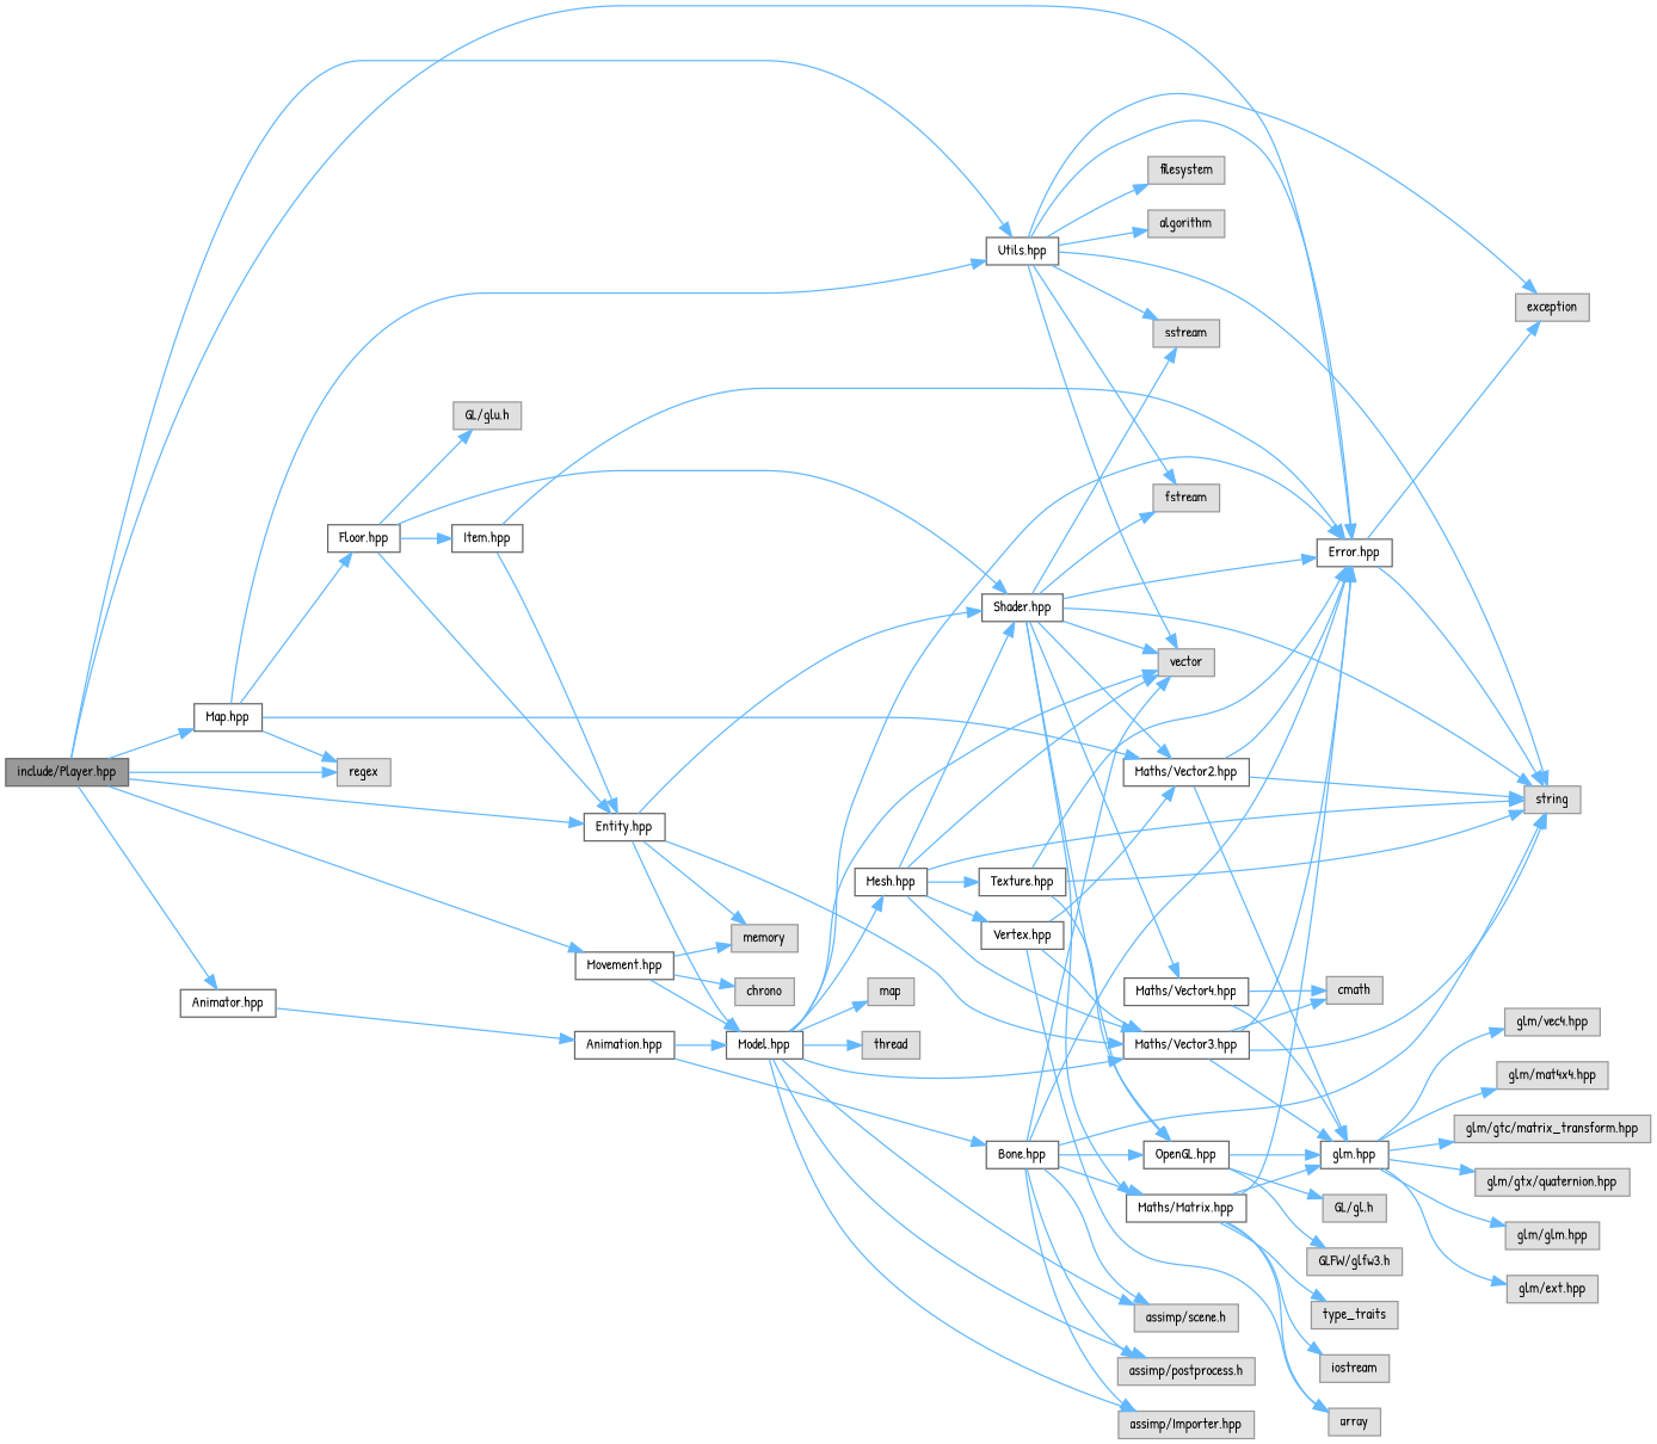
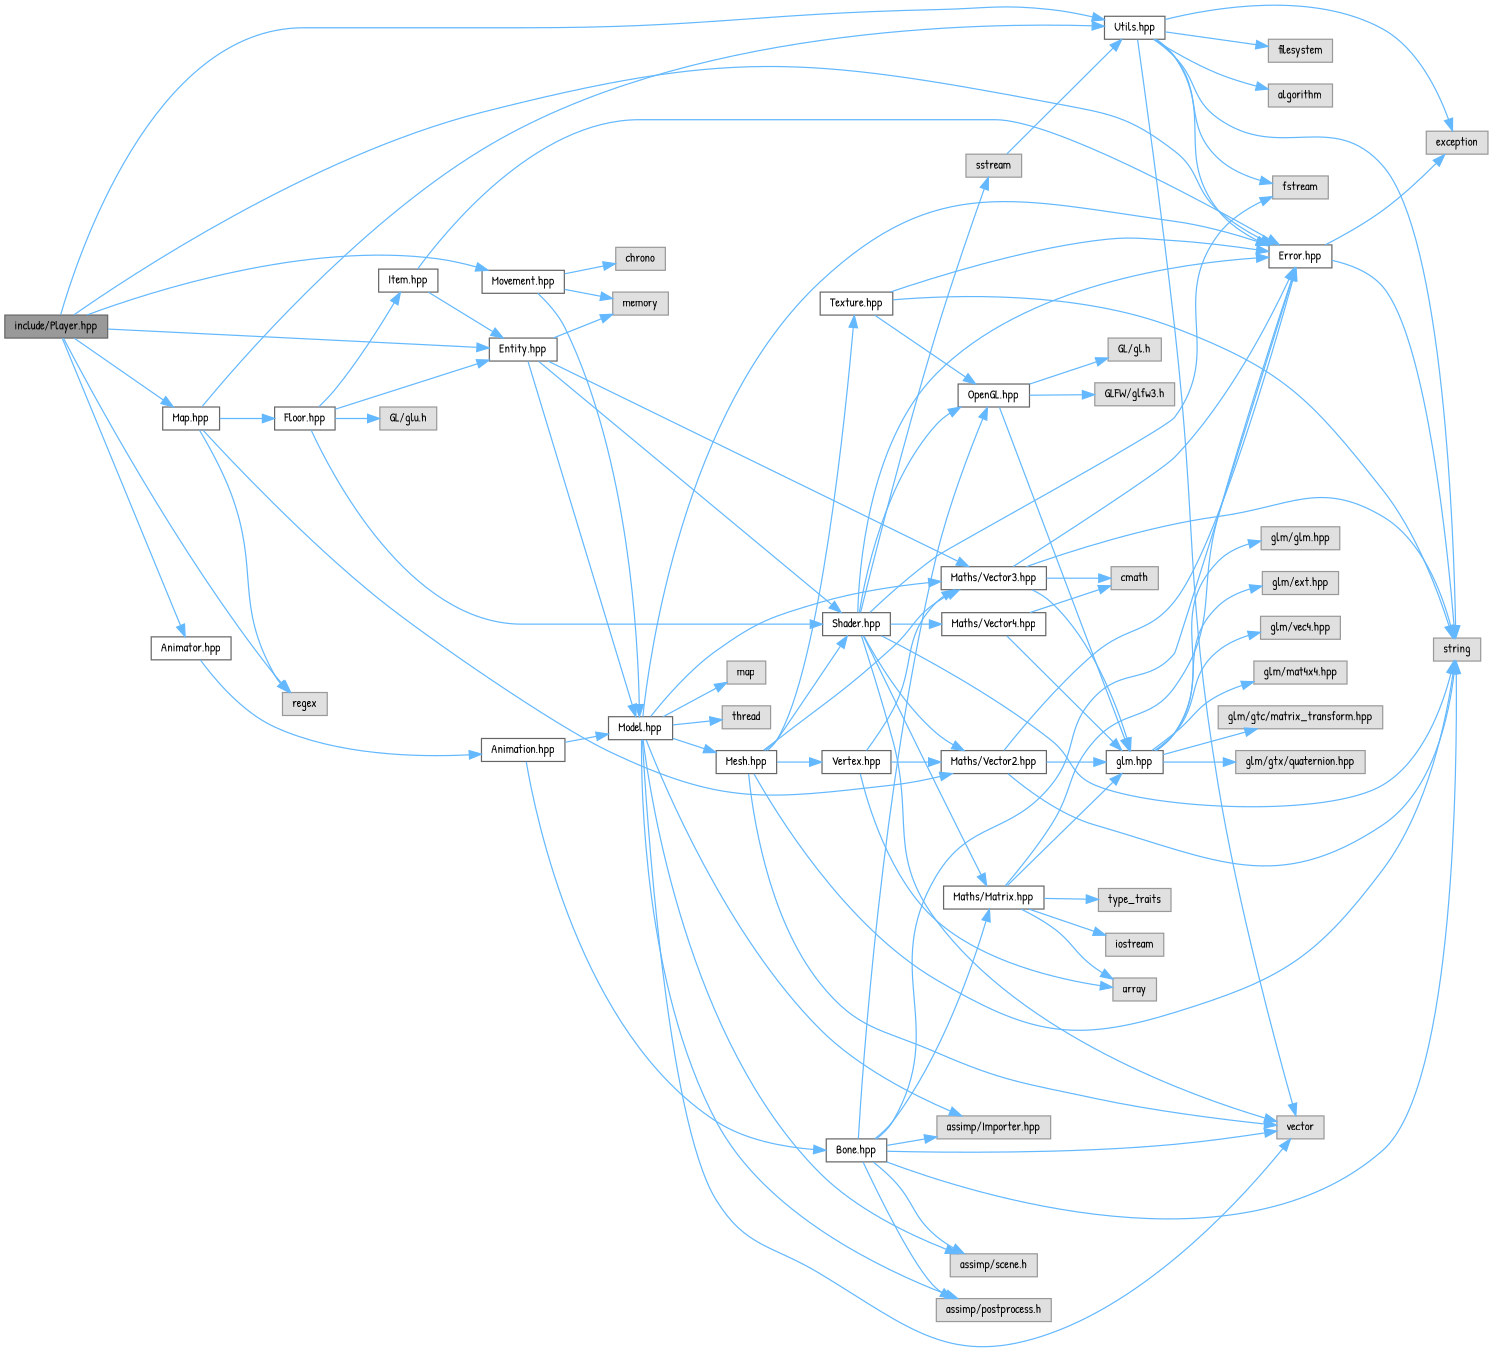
  digraph {
    fontname="Patrick Hand"
    rankdir=LR
    node [color=grey60 fillcolor="#E0E0E0" fontname="Patrick Hand" fontsize=10 shape=box style=filled]
    edge [color=steelblue1 fontname="Patrick Hand" fontsize=10 labelfontname=Helvetica labelfontsize=10 style=solid]
    n1 [color=gray40 fillcolor=grey60 fontcolor=black height=0.2 label="include/Player.hpp" width=0.4]
    n2 [color=grey40 fillcolor=white height=0.2 label="Animator.hpp" width=0.4]
    n3 [color=grey40 fillcolor=white height=0.2 label="Error.hpp" width=0.4]
    n4 [color=grey40 fillcolor=white height=0.2 label="Entity.hpp" width=0.4]
    n5 [color=grey40 fillcolor=white height=0.2 label="Map.hpp" width=0.4]
    n6 [color=grey40 fillcolor=white height=0.2 label="Utils.hpp" width=0.4]
    n7 [height=0.2 label=regex width=0.4]
    n8 [color=grey40 fillcolor=white height=0.2 label="Movement.hpp" width=0.4]
    n9 [color=grey40 fillcolor=white height=0.2 label="Animation.hpp" width=0.4]
    n10 [height=0.2 label=string width=0.4]
    n11 [height=0.2 label=exception width=0.4]
    n12 [color=grey40 fillcolor=white height=0.2 label="Model.hpp" width=0.4]
    n13 [color=grey40 fillcolor=white height=0.2 label="Maths/Vector3.hpp" width=0.4]
    n14 [color=grey40 fillcolor=white height=0.2 label="Shader.hpp" width=0.4]
    n15 [height=0.2 label=memory width=0.4]
    n16 [color=grey40 fillcolor=white height=0.2 label="Maths/Vector2.hpp" width=0.4]
    n17 [color=grey40 fillcolor=white height=0.2 label="Floor.hpp" width=0.4]
    n18 [height=0.2 label=vector width=0.4]
    n19 [height=0.2 label=fstream width=0.4]
    n20 [height=0.2 label=sstream width=0.4]
    n21 [height=0.2 label=filesystem width=0.4]
    n22 [height=0.2 label=algorithm width=0.4]
    n23 [height=0.2 label=chrono width=0.4]
    n24 [color=grey40 fillcolor=white height=0.2 label="Bone.hpp" width=0.4]
    n25 [color=grey40 fillcolor=white height=0.2 label="OpenGL.hpp" width=0.4]
    n26 [color=grey40 fillcolor=white height=0.2 label="Maths/Matrix.hpp" width=0.4]
    n27 [height=0.2 label="assimp/Importer.hpp" width=0.4]
    n28 [height=0.2 label="assimp/scene.h" width=0.4]
    n29 [height=0.2 label="assimp/postprocess.h" width=0.4]
    n30 [color=grey40 fillcolor=white height=0.2 label="Mesh.hpp" width=0.4]
    n31 [height=0.2 label=map width=0.4]
    n32 [height=0.2 label=thread width=0.4]
    n33 [color=grey40 fillcolor=white height=0.2 label="glm.hpp" width=0.4]
    n34 [height=0.2 label="GL/gl.h" width=0.4]
    n35 [height=0.2 label="GLFW/glfw3.h" width=0.4]
    n36 [height=0.2 label=array width=0.4]
    n37 [height=0.2 label=iostream width=0.4]
    n38 [height=0.2 label=type_traits width=0.4]
    n39 [height=0.2 label="glm/glm.hpp" width=0.4]
    n40 [height=0.2 label="glm/ext.hpp" width=0.4]
    n41 [height=0.2 label="glm/vec4.hpp" width=0.4]
    n42 [height=0.2 label="glm/mat4x4.hpp" width=0.4]
    n43 [height=0.2 label="glm/gtc/matrix_transform.hpp" width=0.4]
    n44 [height=0.2 label="glm/gtx/quaternion.hpp" width=0.4]
    n45 [color=grey40 fillcolor=white height=0.2 label="Texture.hpp" width=0.4]
    n46 [color=grey40 fillcolor=white height=0.2 label="Vertex.hpp" width=0.4]
    n47 [height=0.2 label=cmath width=0.4]
    n48 [color=grey40 fillcolor=white height=0.2 label="Maths/Vector4.hpp" width=0.4]
    n49 [color=grey40 fillcolor=white height=0.2 label="Item.hpp" width=0.4]
    n50 [height=0.2 label="GL/glu.h" width=0.4]
    n1 -> n2
    n1 -> n3
    n1 -> n4
    n1 -> n5
    n1 -> n6
    n1 -> n7
    n1 -> n8
    n2 -> n9
    n3 -> n10
    n3 -> n11
    n4 -> n12
    n4 -> n13
    n4 -> n14
    n4 -> n15
    n5 -> n6
    n5 -> n7
    n5 -> n16
    n5 -> n17
    n6 -> n3
    n6 -> n10
    n6 -> n11
    n6 -> n18
    n6 -> n19
-   n6 -> n20
+   n20 -> n6
    n6 -> n21
    n6 -> n22
    n8 -> n12
    n8 -> n15
    n8 -> n23
    n9 -> n12
    n9 -> n24
    n12 -> n3
    n12 -> n13
    n12 -> n18
    n12 -> n27
    n12 -> n28
    n12 -> n29
    n12 -> n30
    n12 -> n31
    n12 -> n32
    n13 -> n3
    n13 -> n10
    n13 -> n33
    n13 -> n47
    n14 -> n3
    n14 -> n10
    n14 -> n16
    n14 -> n18
    n14 -> n19
    n14 -> n20
    n14 -> n25
    n14 -> n26
    n14 -> n48
    n16 -> n3
    n16 -> n10
    n16 -> n33
    n17 -> n4
    n17 -> n14
    n17 -> n49
    n17 -> n50
    n24 -> n3
    n24 -> n10
    n24 -> n18
    n24 -> n25
    n24 -> n26
    n24 -> n27
    n24 -> n28
    n24 -> n29
    n25 -> n33
    n25 -> n34
    n25 -> n35
    n26 -> n3
    n26 -> n33
    n26 -> n36
    n26 -> n37
    n26 -> n38
    n30 -> n10
    n30 -> n13
    n30 -> n14
    n30 -> n18
    n30 -> n45
    n30 -> n46
    n33 -> n39
    n33 -> n40
    n33 -> n41
    n33 -> n42
    n33 -> n43
    n33 -> n44
    n45 -> n3
    n45 -> n10
    n45 -> n25
    n46 -> n13
    n46 -> n16
    n46 -> n36
    n48 -> n33
    n48 -> n47
    n49 -> n3
    n49 -> n4
  }
